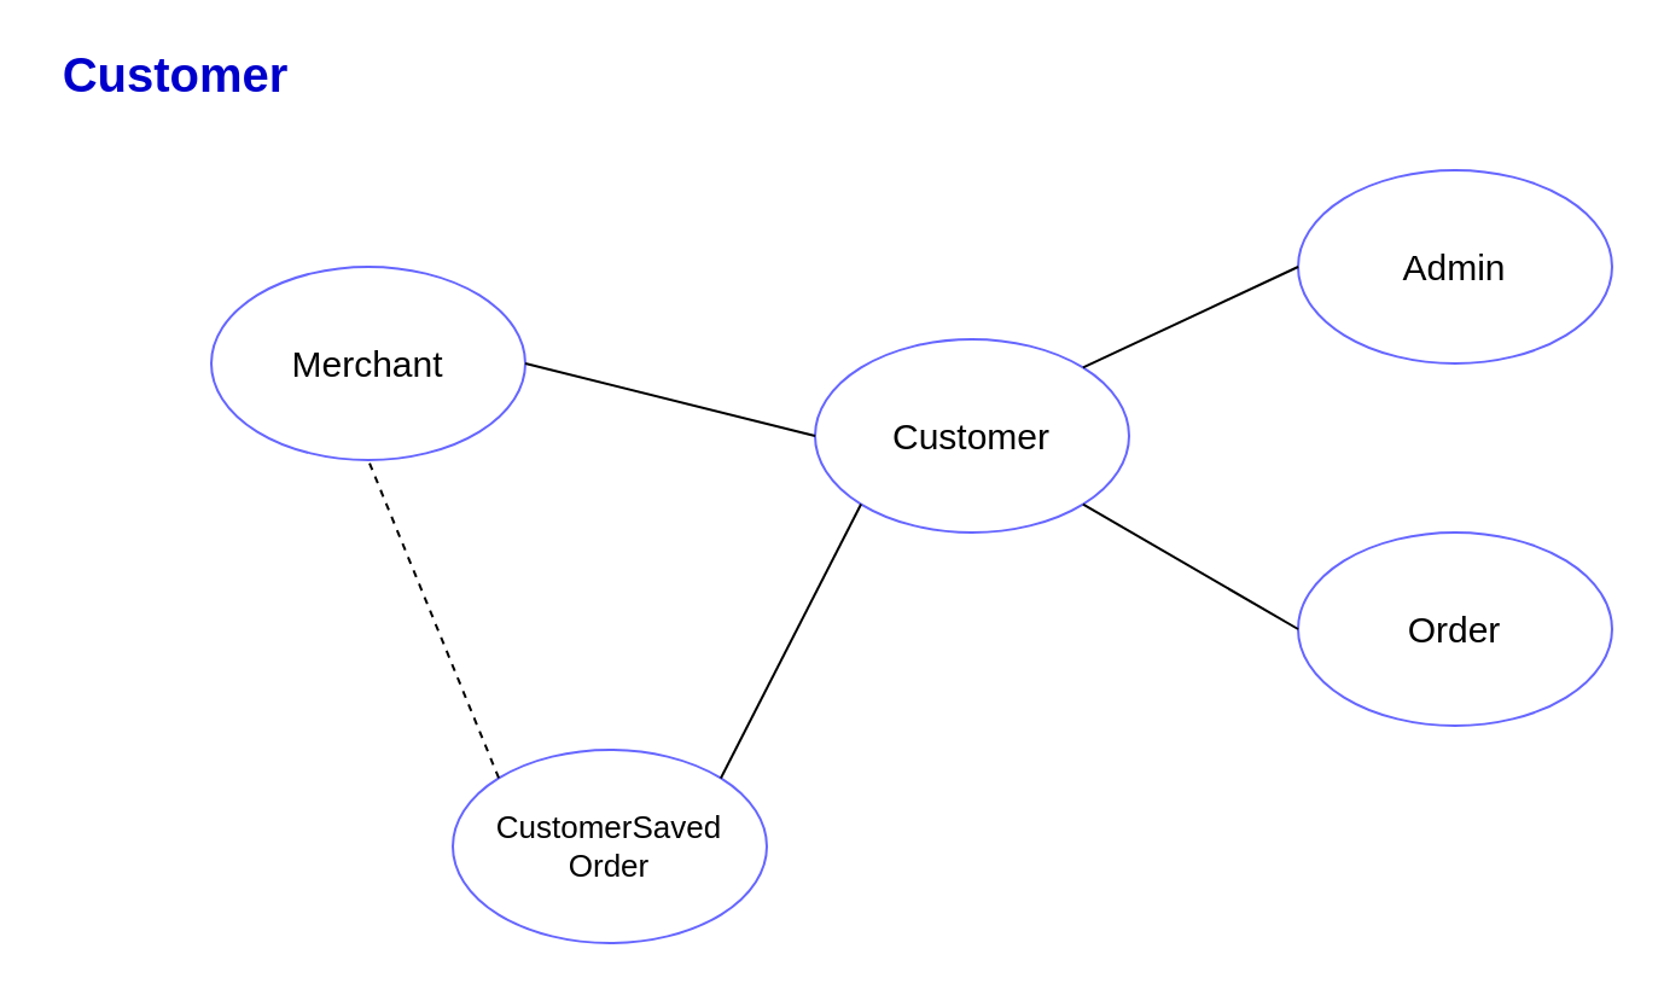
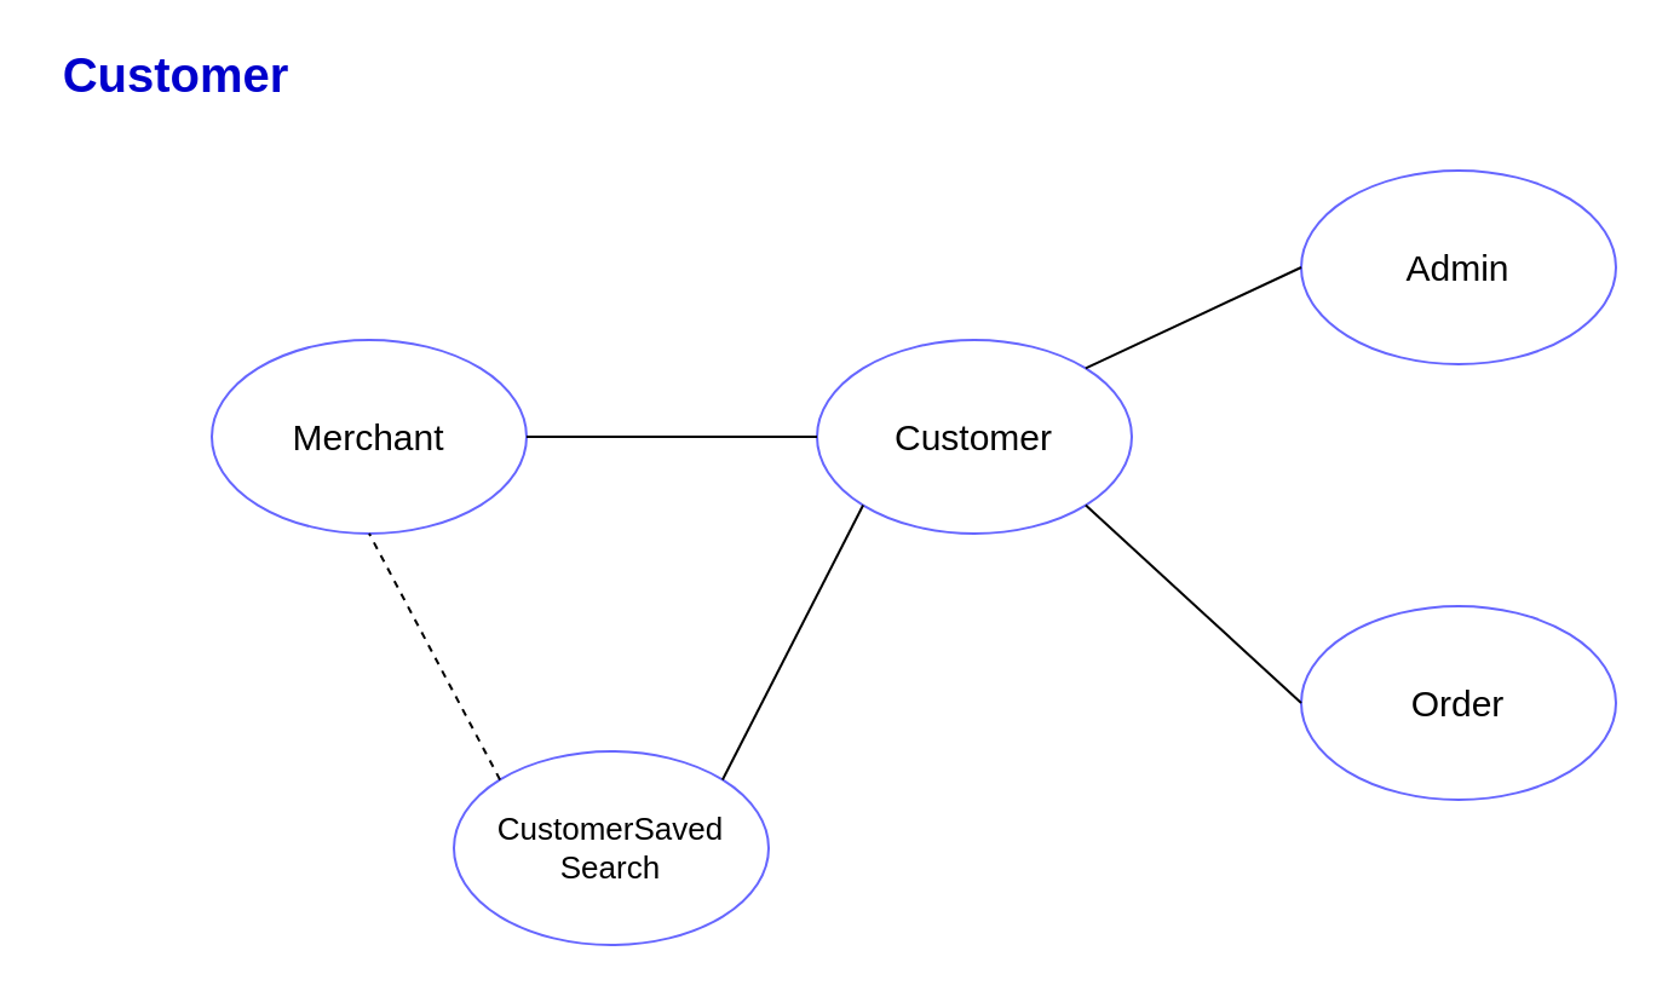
  <mxCell id="0" />
  <mxCell id="1" parent="0" />
  <mxCell id="2" value="&lt;font size=&quot;1&quot; color=&quot;#0000cc&quot;&gt;&lt;b style=&quot;font-size: 20px&quot;&gt;Customer&lt;/b&gt;&lt;/font&gt;" style="text;html=1;strokeColor=none;fillColor=none;align=center;verticalAlign=middle;whiteSpace=wrap;rounded=0;" parent="1" vertex="1"><mxGeometry x="20" y="20" width="105" height="20" as="geometry" /></mxCell>
- <mxCell id="3" value="&lt;span style=&quot;font-size: 15px&quot;&gt;Merchant&lt;/span&gt;" style="ellipse;whiteSpace=wrap;html=1;strokeColor=#6666FF;" parent="1" vertex="1"><mxGeometry x="87" y="110" width="130" height="80" as="geometry" /></mxCell>
- <mxCell id="4" value="&lt;span style=&quot;font-size: 13px&quot;&gt;CustomerSaved&lt;br&gt;Order&lt;/span&gt;" style="ellipse;whiteSpace=wrap;html=1;strokeColor=#6666FF;" parent="1" vertex="1"><mxGeometry x="187" y="310" width="130" height="80" as="geometry" /></mxCell>
+ <mxCell id="3" value="&lt;span style=&quot;font-size: 15px&quot;&gt;Merchant&lt;/span&gt;" style="ellipse;whiteSpace=wrap;html=1;strokeColor=#6666FF;" parent="1" vertex="1"><mxGeometry x="87" y="140" width="130" height="80" as="geometry" /></mxCell>
+ <mxCell id="4" value="&lt;span style=&quot;font-size: 13px&quot;&gt;CustomerSaved&lt;br&gt;Search&lt;/span&gt;" style="ellipse;whiteSpace=wrap;html=1;strokeColor=#6666FF;" parent="1" vertex="1"><mxGeometry x="187" y="310" width="130" height="80" as="geometry" /></mxCell>
  <mxCell id="5" value="&lt;span style=&quot;font-size: 15px&quot;&gt;Admin&lt;/span&gt;" style="ellipse;whiteSpace=wrap;html=1;strokeColor=#6666FF;" parent="1" vertex="1"><mxGeometry x="537" y="70" width="130" height="80" as="geometry" /></mxCell>
  <mxCell id="6" value="&lt;span style=&quot;font-size: 15px&quot;&gt;Customer&lt;/span&gt;" style="ellipse;whiteSpace=wrap;html=1;strokeColor=#6666FF;" parent="1" vertex="1"><mxGeometry x="337" y="140" width="130" height="80" as="geometry" /></mxCell>
- <mxCell id="7" value="&lt;span style=&quot;font-size: 15px&quot;&gt;Order&lt;/span&gt;" style="ellipse;whiteSpace=wrap;html=1;strokeColor=#6666FF;" parent="1" vertex="1"><mxGeometry x="537" y="220" width="130" height="80" as="geometry" /></mxCell>
+ <mxCell id="7" value="&lt;span style=&quot;font-size: 15px&quot;&gt;Order&lt;/span&gt;" style="ellipse;whiteSpace=wrap;html=1;strokeColor=#6666FF;" parent="1" vertex="1"><mxGeometry x="537" y="250" width="130" height="80" as="geometry" /></mxCell>
  <mxCell id="8" value="" style="endArrow=none;html=1;exitX=1;exitY=1;exitDx=0;exitDy=0;entryX=0;entryY=0.5;entryDx=0;entryDy=0;" parent="1" source="6" target="7" edge="1"><mxGeometry width="50" height="50" relative="1" as="geometry"><mxPoint x="432" y="210" as="sourcePoint" /><mxPoint x="497" y="260" as="targetPoint" /></mxGeometry></mxCell>
  <mxCell id="9" value="" style="endArrow=none;html=1;exitX=1;exitY=0;exitDx=0;exitDy=0;entryX=0;entryY=0.5;entryDx=0;entryDy=0;" parent="1" source="6" target="5" edge="1"><mxGeometry width="50" height="50" relative="1" as="geometry"><mxPoint x="517" y="210" as="sourcePoint" /><mxPoint x="567" y="160" as="targetPoint" /></mxGeometry></mxCell>
  <mxCell id="10" value="" style="endArrow=none;html=1;exitX=1;exitY=0;exitDx=0;exitDy=0;entryX=0;entryY=1;entryDx=0;entryDy=0;" parent="1" source="4" target="6" edge="1"><mxGeometry width="50" height="50" relative="1" as="geometry"><mxPoint x="427" y="400" as="sourcePoint" /><mxPoint x="477" y="350" as="targetPoint" /></mxGeometry></mxCell>
  <mxCell id="11" value="" style="endArrow=none;html=1;entryX=0.5;entryY=1;entryDx=0;entryDy=0;exitX=0;exitY=0;exitDx=0;exitDy=0;dashed=1;" parent="1" source="4" target="3" edge="1"><mxGeometry width="50" height="50" relative="1" as="geometry"><mxPoint x="177" y="310" as="sourcePoint" /><mxPoint x="227" y="260" as="targetPoint" /></mxGeometry></mxCell>
  <mxCell id="12" value="" style="endArrow=none;html=1;exitX=1;exitY=0.5;exitDx=0;exitDy=0;entryX=0;entryY=0.5;entryDx=0;entryDy=0;" parent="1" source="3" target="6" edge="1"><mxGeometry width="50" height="50" relative="1" as="geometry"><mxPoint x="247" y="170" as="sourcePoint" /><mxPoint x="297" y="120" as="targetPoint" /></mxGeometry></mxCell>
